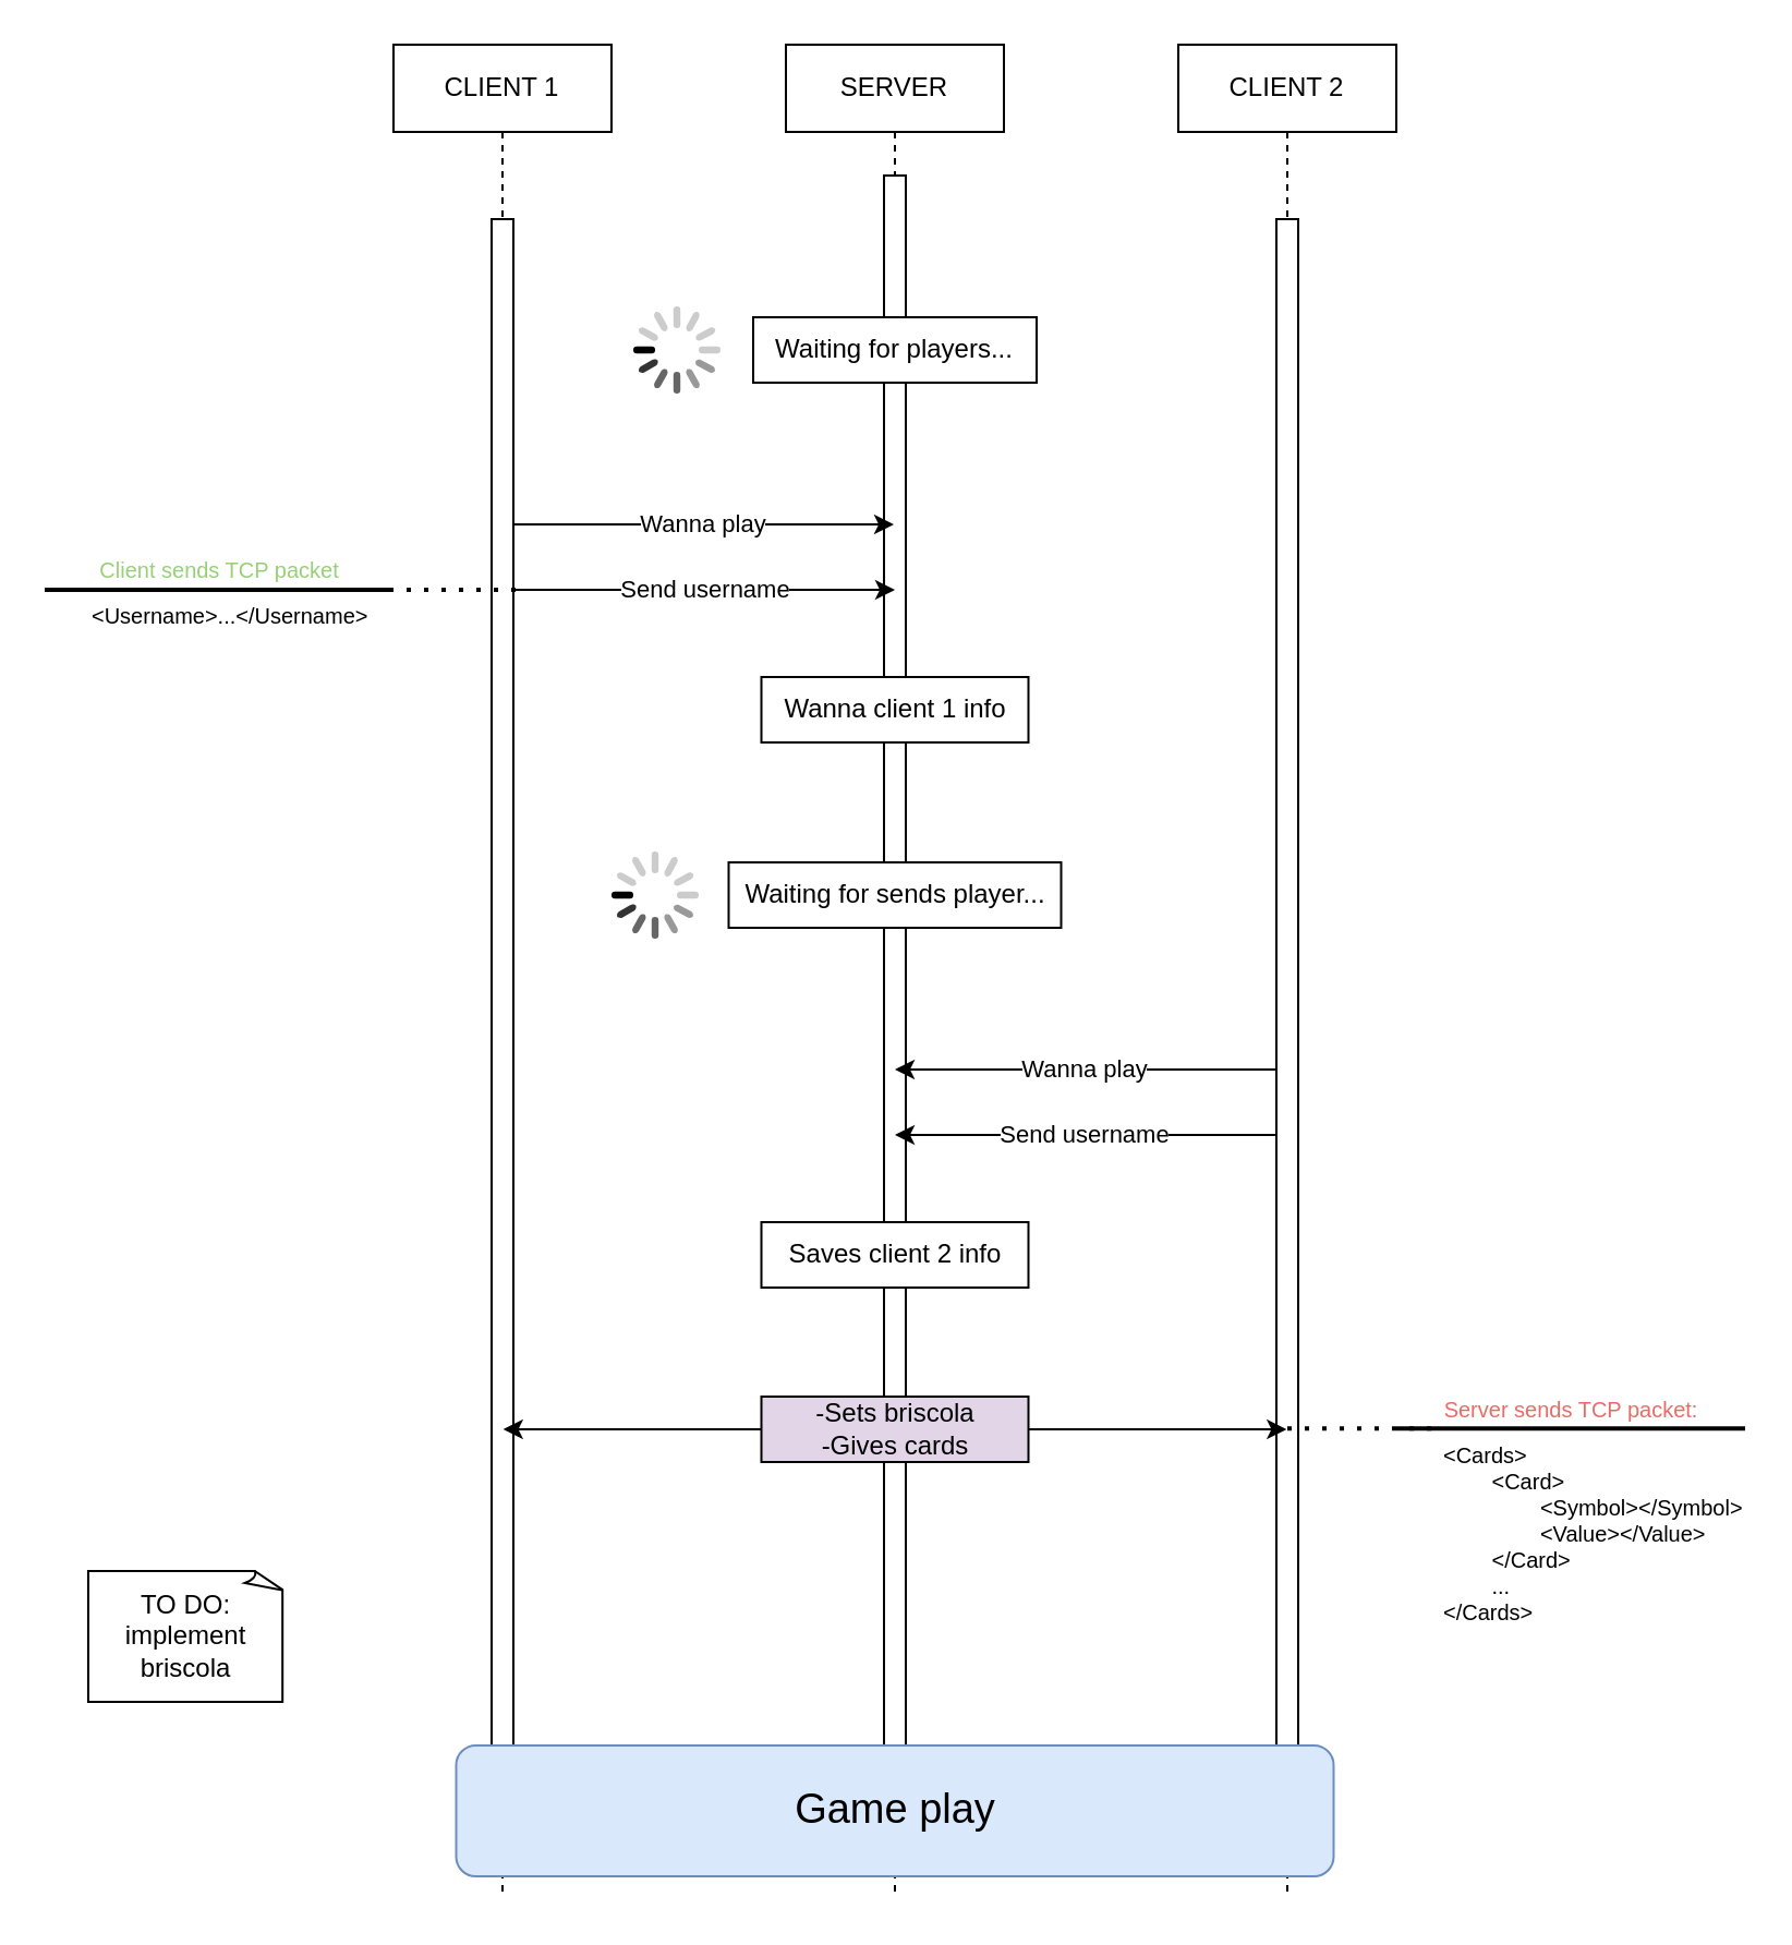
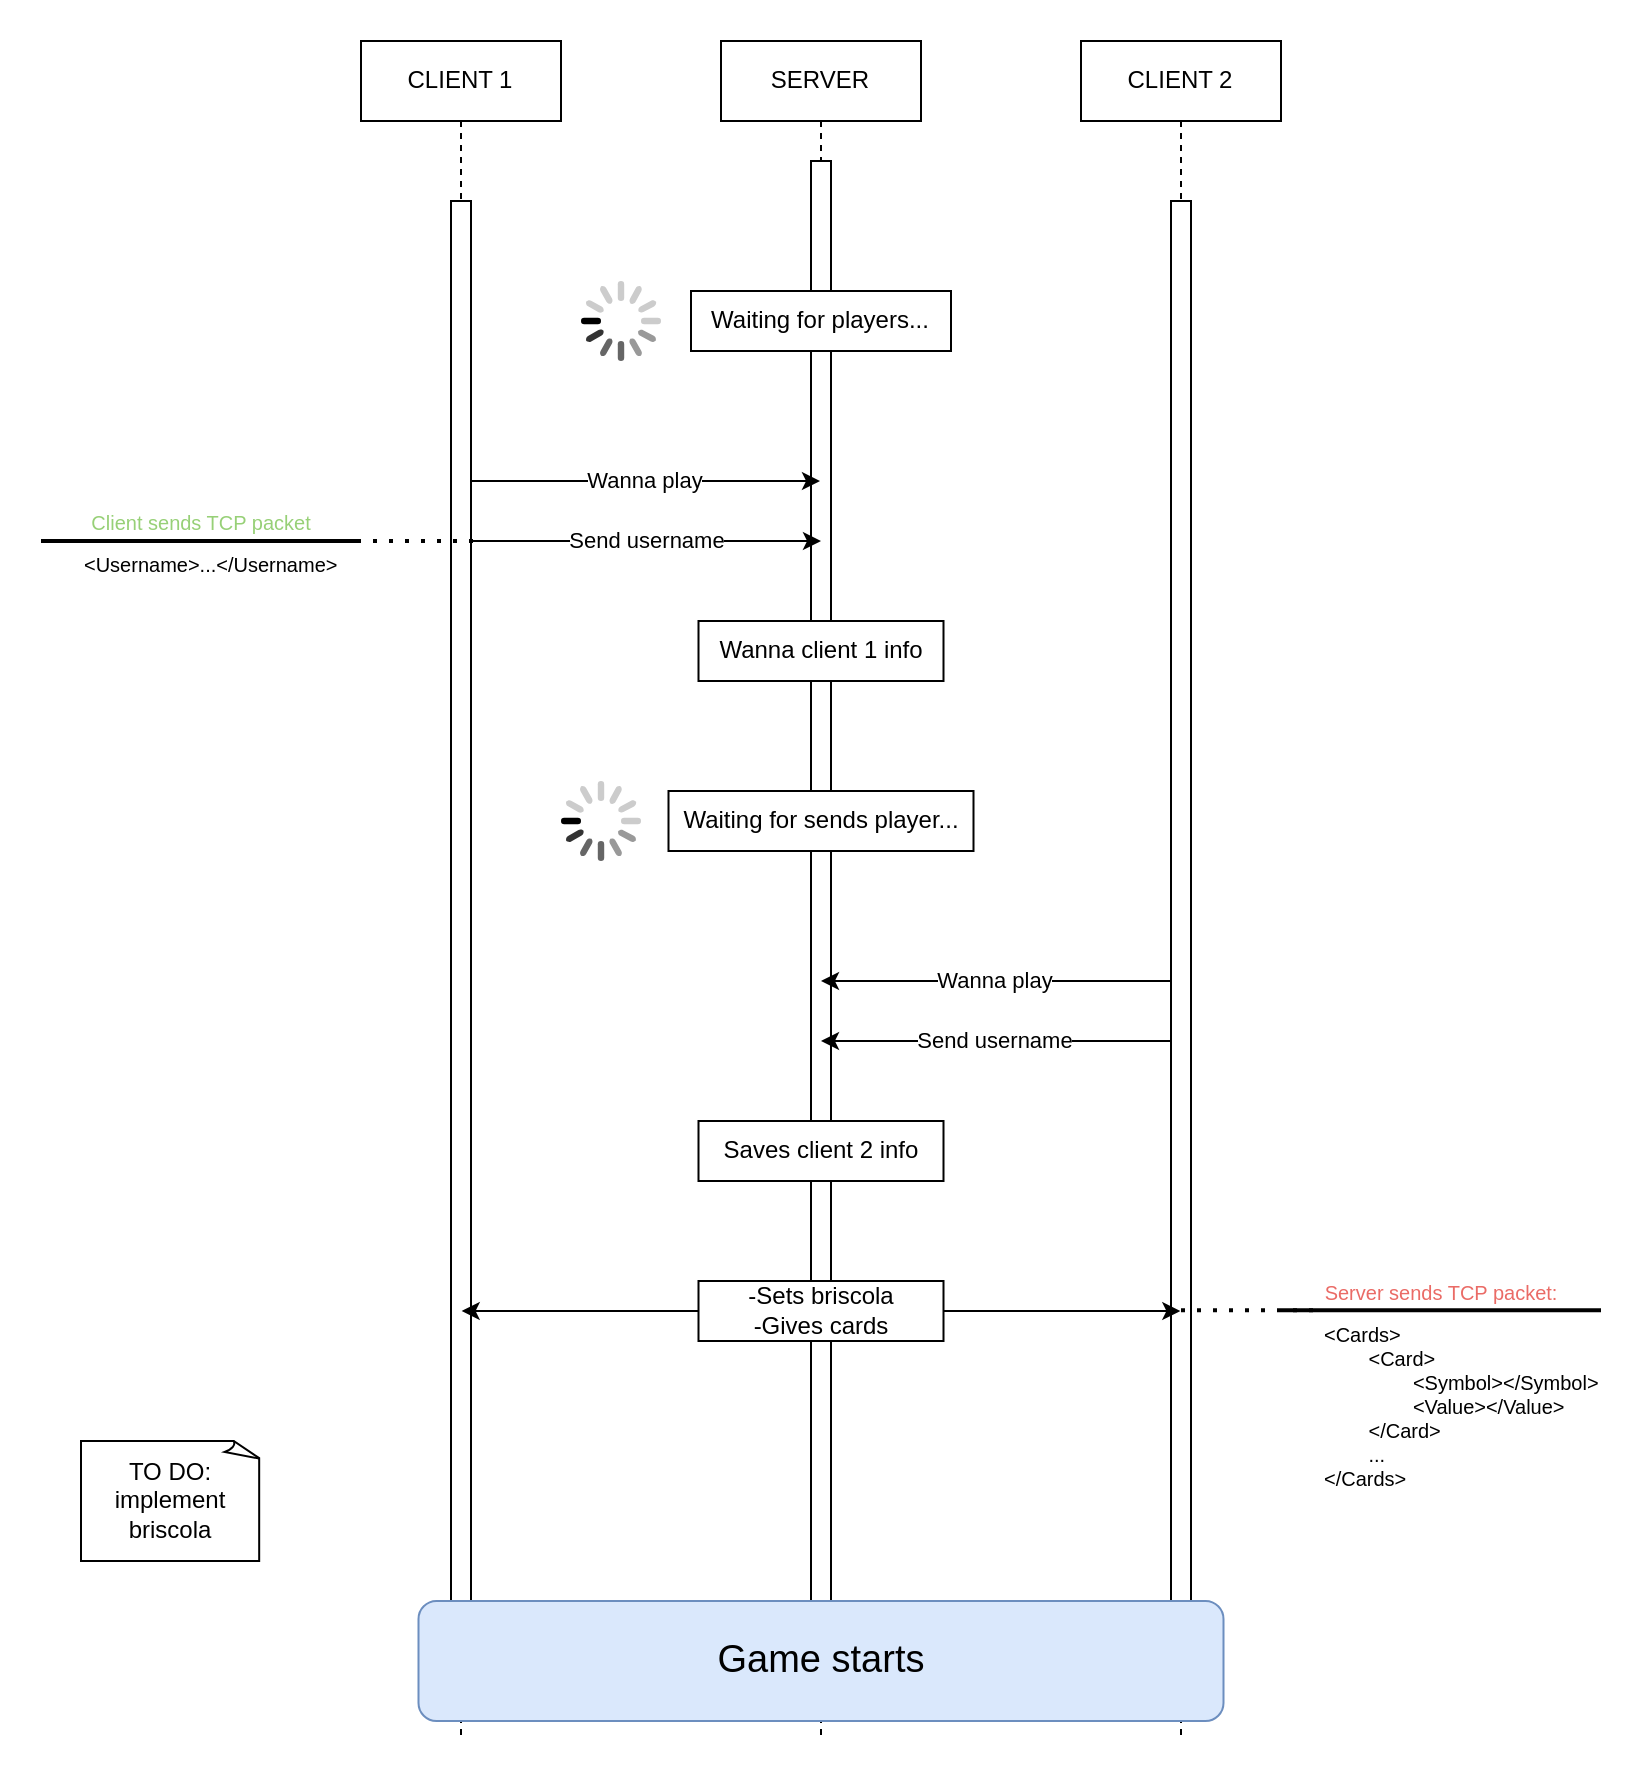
  <mxCell id="0" />
  <mxCell id="1" parent="0" />
  <mxCell id="2" value="CLIENT 1" style="shape=umlLifeline;perimeter=lifelinePerimeter;whiteSpace=wrap;html=1;container=0;dropTarget=0;collapsible=0;recursiveResize=0;outlineConnect=0;portConstraint=eastwest;newEdgeStyle={&quot;edgeStyle&quot;:&quot;elbowEdgeStyle&quot;,&quot;elbow&quot;:&quot;vertical&quot;,&quot;curved&quot;:0,&quot;rounded&quot;:0};" parent="1" vertex="1"><mxGeometry x="180" y="20" width="100" height="850" as="geometry" /></mxCell>
  <mxCell id="3" value="" style="html=1;points=[];perimeter=orthogonalPerimeter;outlineConnect=0;targetShapes=umlLifeline;portConstraint=eastwest;newEdgeStyle={&quot;edgeStyle&quot;:&quot;elbowEdgeStyle&quot;,&quot;elbow&quot;:&quot;vertical&quot;,&quot;curved&quot;:0,&quot;rounded&quot;:0};" parent="2" vertex="1"><mxGeometry x="45" y="80" width="10" height="750" as="geometry" /></mxCell>
  <mxCell id="4" value="SERVER" style="shape=umlLifeline;perimeter=lifelinePerimeter;whiteSpace=wrap;html=1;container=0;dropTarget=0;collapsible=0;recursiveResize=0;outlineConnect=0;portConstraint=eastwest;newEdgeStyle={&quot;edgeStyle&quot;:&quot;elbowEdgeStyle&quot;,&quot;elbow&quot;:&quot;vertical&quot;,&quot;curved&quot;:0,&quot;rounded&quot;:0};" parent="1" vertex="1"><mxGeometry x="360" y="20" width="100" height="850" as="geometry" /></mxCell>
  <mxCell id="5" value="" style="html=1;points=[];perimeter=orthogonalPerimeter;outlineConnect=0;targetShapes=umlLifeline;portConstraint=eastwest;newEdgeStyle={&quot;edgeStyle&quot;:&quot;elbowEdgeStyle&quot;,&quot;elbow&quot;:&quot;vertical&quot;,&quot;curved&quot;:0,&quot;rounded&quot;:0};" parent="4" vertex="1"><mxGeometry x="45" y="60" width="10" height="770" as="geometry" /></mxCell>
  <mxCell id="6" value="Waiting for players..." style="html=1;dropTarget=0;whiteSpace=wrap;" parent="1" vertex="1"><mxGeometry x="345" y="145" width="130" height="30" as="geometry" /></mxCell>
  <mxCell id="7" value="Wanna play" style="endArrow=classic;html=1;rounded=0;" parent="1" edge="1"><mxGeometry width="50" height="50" relative="1" as="geometry"><mxPoint x="235" y="240" as="sourcePoint" /><mxPoint x="409.5" y="240" as="targetPoint" /><Array as="points"><mxPoint x="290" y="240" /></Array></mxGeometry></mxCell>
  <mxCell id="8" value="Send username" style="endArrow=classic;html=1;rounded=0;" parent="1" edge="1"><mxGeometry x="0.001" width="50" height="50" relative="1" as="geometry"><mxPoint x="235" y="270" as="sourcePoint" /><mxPoint x="410" y="270" as="targetPoint" /><Array as="points"><mxPoint x="295" y="270" /></Array><mxPoint as="offset" /></mxGeometry></mxCell>
  <mxCell id="9" value="Wanna client 1 info" style="html=1;dropTarget=0;whiteSpace=wrap;" parent="1" vertex="1"><mxGeometry x="348.75" y="310" width="122.5" height="30" as="geometry" /></mxCell>
  <mxCell id="10" value="Waiting for sends player..." style="html=1;dropTarget=0;whiteSpace=wrap;" parent="1" vertex="1"><mxGeometry x="333.75" y="395" width="152.5" height="30" as="geometry" /></mxCell>
  <mxCell id="11" value="CLIENT 2" style="shape=umlLifeline;perimeter=lifelinePerimeter;whiteSpace=wrap;html=1;container=0;dropTarget=0;collapsible=0;recursiveResize=0;outlineConnect=0;portConstraint=eastwest;newEdgeStyle={&quot;edgeStyle&quot;:&quot;elbowEdgeStyle&quot;,&quot;elbow&quot;:&quot;vertical&quot;,&quot;curved&quot;:0,&quot;rounded&quot;:0};" parent="1" vertex="1"><mxGeometry x="540" y="20" width="100" height="850" as="geometry" /></mxCell>
  <mxCell id="12" value="" style="html=1;points=[];perimeter=orthogonalPerimeter;outlineConnect=0;targetShapes=umlLifeline;portConstraint=eastwest;newEdgeStyle={&quot;edgeStyle&quot;:&quot;elbowEdgeStyle&quot;,&quot;elbow&quot;:&quot;vertical&quot;,&quot;curved&quot;:0,&quot;rounded&quot;:0};" parent="11" vertex="1"><mxGeometry x="45" y="80" width="10" height="750" as="geometry" /></mxCell>
  <mxCell id="13" value="Wanna play" style="endArrow=classic;html=1;rounded=0;" parent="1" edge="1"><mxGeometry width="50" height="50" relative="1" as="geometry"><mxPoint x="585" y="490" as="sourcePoint" /><mxPoint x="410" y="490" as="targetPoint" /><Array as="points"><mxPoint x="465" y="490" /></Array></mxGeometry></mxCell>
  <mxCell id="14" value="Send username" style="endArrow=classic;html=1;rounded=0;" parent="1" edge="1"><mxGeometry x="0.001" width="50" height="50" relative="1" as="geometry"><mxPoint x="585" y="520" as="sourcePoint" /><mxPoint x="410" y="520" as="targetPoint" /><Array as="points"><mxPoint x="470" y="520" /></Array><mxPoint as="offset" /></mxGeometry></mxCell>
  <mxCell id="15" value="Saves client 2 info" style="html=1;dropTarget=0;whiteSpace=wrap;" parent="1" vertex="1"><mxGeometry x="348.75" y="560" width="122.5" height="30" as="geometry" /></mxCell>
  <mxCell id="16" value="" style="endArrow=classic;html=1;rounded=0;" parent="1" edge="1"><mxGeometry width="50" height="50" relative="1" as="geometry"><mxPoint x="405.17" y="655" as="sourcePoint" /><mxPoint x="230.337" y="655" as="targetPoint" /></mxGeometry></mxCell>
  <mxCell id="17" value="" style="endArrow=classic;html=1;rounded=0;" parent="1" edge="1"><mxGeometry width="50" height="50" relative="1" as="geometry"><mxPoint x="415.17" y="655" as="sourcePoint" /><mxPoint x="589.67" y="655" as="targetPoint" /></mxGeometry></mxCell>
- <mxCell id="18" value="-Sets briscola&lt;br&gt;-Gives cards" style="html=1;dropTarget=0;whiteSpace=wrap;fillColor=#e1d5e7;" parent="1" vertex="1"><mxGeometry x="348.75" y="640" width="122.5" height="30" as="geometry" /></mxCell>
+ <mxCell id="18" value="-Sets briscola&lt;br&gt;-Gives cards" style="html=1;dropTarget=0;whiteSpace=wrap;" parent="1" vertex="1"><mxGeometry x="348.75" y="640" width="122.5" height="30" as="geometry" /></mxCell>
  <mxCell id="19" value="" style="html=1;verticalLabelPosition=bottom;labelBackgroundColor=#ffffff;verticalAlign=top;shadow=0;dashed=0;strokeWidth=2;shape=mxgraph.ios7.misc.loading_circle;" parent="1" vertex="1"><mxGeometry x="290" y="140" width="40" height="40" as="geometry" /></mxCell>
  <mxCell id="20" value="" style="html=1;verticalLabelPosition=bottom;labelBackgroundColor=#ffffff;verticalAlign=top;shadow=0;dashed=0;strokeWidth=2;shape=mxgraph.ios7.misc.loading_circle;" parent="1" vertex="1"><mxGeometry x="280" y="390" width="40" height="40" as="geometry" /></mxCell>
- <mxCell id="21" value="&lt;font style=&quot;font-size: 19px;&quot;&gt;Game play&lt;/font&gt;" style="rounded=1;whiteSpace=wrap;html=1;fillColor=#dae8fc;strokeColor=#6c8ebf;" parent="1" vertex="1"><mxGeometry x="208.75" y="800" width="402.5" height="60" as="geometry" /></mxCell>
+ <mxCell id="21" value="&lt;font style=&quot;font-size: 19px;&quot;&gt;Game starts&lt;/font&gt;" style="rounded=1;whiteSpace=wrap;html=1;fillColor=#dae8fc;strokeColor=#6c8ebf;" parent="1" vertex="1"><mxGeometry x="208.75" y="800" width="402.5" height="60" as="geometry" /></mxCell>
  <mxCell id="22" value="&lt;font color=&quot;#97d077&quot;&gt;Client sends TCP packet&lt;/font&gt;" style="verticalAlign=bottom;html=1;endArrow=none;edgeStyle=none;labelBackgroundColor=none;fontSize=10;strokeWidth=2;rounded=0;" parent="1" edge="1"><mxGeometry relative="1" as="geometry"><mxPoint x="20" y="270" as="sourcePoint" /><mxPoint x="180" y="270" as="targetPoint" /></mxGeometry></mxCell>
  <mxCell id="23" value="&amp;lt;Username&amp;gt;...&amp;lt;/Username&amp;gt;" style="resizable=0;html=1;align=left;verticalAlign=top;labelBackgroundColor=none;fontSize=10;" parent="22" connectable="0" vertex="1"><mxGeometry x="-1" relative="1" as="geometry"><mxPoint x="20" as="offset" /></mxGeometry></mxCell>
  <mxCell id="24" value="TO DO: implement briscola" style="whiteSpace=wrap;html=1;shape=mxgraph.basic.document" parent="1" vertex="1"><mxGeometry x="40" y="720" width="90" height="60" as="geometry" /></mxCell>
  <mxCell id="25" value="" style="endArrow=none;dashed=1;html=1;dashPattern=1 3;strokeWidth=2;rounded=0;" parent="1" edge="1"><mxGeometry width="50" height="50" relative="1" as="geometry"><mxPoint x="170" y="270" as="sourcePoint" /><mxPoint x="240" y="270" as="targetPoint" /></mxGeometry></mxCell>
  <mxCell id="26" value="&lt;font color=&quot;#ea6b66&quot;&gt;Server sends TCP packet:&lt;/font&gt;" style="verticalAlign=bottom;html=1;endArrow=none;edgeStyle=none;labelBackgroundColor=none;fontSize=10;strokeWidth=2;rounded=0;" parent="1" edge="1"><mxGeometry relative="1" as="geometry"><mxPoint x="640" y="654.66" as="sourcePoint" /><mxPoint x="800" y="654.66" as="targetPoint" /></mxGeometry></mxCell>
  <mxCell id="27" value="&amp;lt;Cards&amp;gt;&lt;br&gt;&lt;span style=&quot;white-space: pre;&quot;&gt;&#09;&lt;/span&gt;&amp;lt;Card&amp;gt;&lt;br&gt;&lt;span style=&quot;white-space: pre;&quot;&gt;&#09;&lt;span style=&quot;white-space: pre;&quot;&gt;&#09;&lt;/span&gt;&amp;lt;&lt;/span&gt;Symbol&amp;gt;&amp;lt;/Symbol&amp;gt;&lt;br&gt;&lt;span style=&quot;white-space: pre;&quot;&gt;&#09;&lt;/span&gt;&lt;span style=&quot;white-space: pre;&quot;&gt;&#09;&lt;/span&gt;&amp;lt;Value&amp;gt;&amp;lt;/Value&amp;gt;&lt;br&gt;&lt;span style=&quot;white-space: pre;&quot;&gt;&#09;&lt;/span&gt;&amp;lt;/Card&amp;gt;&lt;br&gt;&lt;span style=&quot;white-space: pre;&quot;&gt;&#09;&lt;/span&gt;...&lt;br&gt;&amp;lt;/Cards&amp;gt;" style="resizable=0;html=1;align=left;verticalAlign=top;labelBackgroundColor=none;fontSize=10;" parent="26" connectable="0" vertex="1"><mxGeometry x="-1" relative="1" as="geometry"><mxPoint x="20" as="offset" /></mxGeometry></mxCell>
  <mxCell id="28" value="" style="endArrow=none;dashed=1;html=1;dashPattern=1 3;strokeWidth=2;rounded=0;" parent="1" edge="1"><mxGeometry width="50" height="50" relative="1" as="geometry"><mxPoint x="590" y="654.66" as="sourcePoint" /><mxPoint x="660" y="654.66" as="targetPoint" /></mxGeometry></mxCell>
